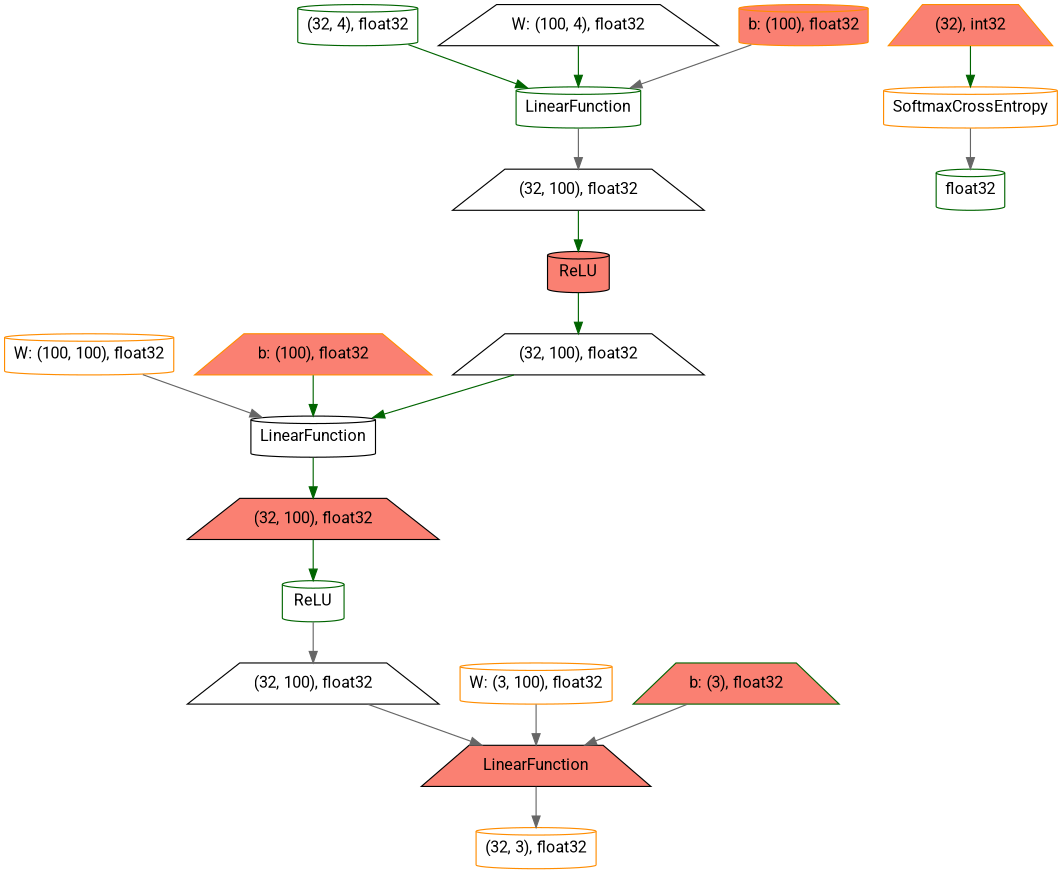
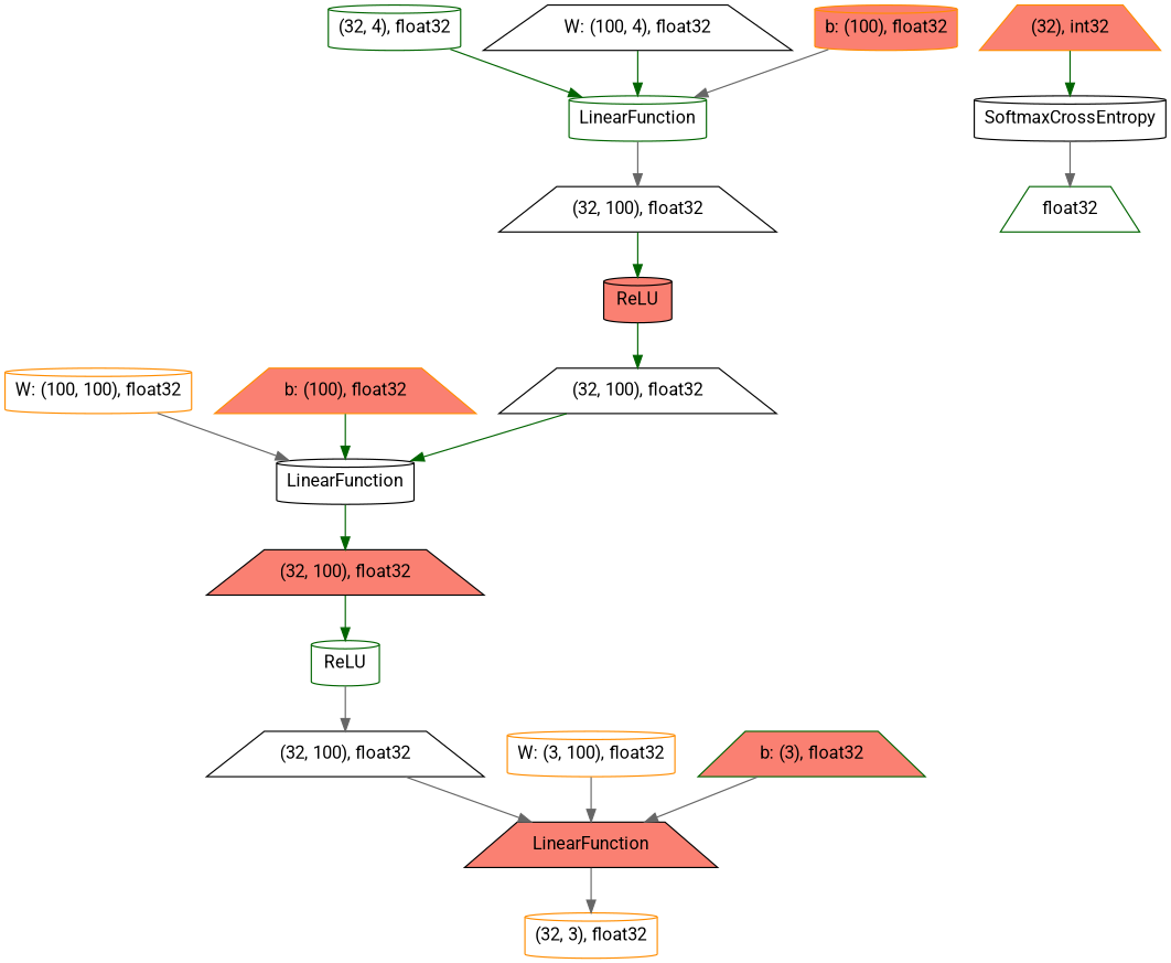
  digraph {
    fontname=Roboto
    rankdir=TB
    node [color=black fillcolor=white fontname=Roboto shape=cylinder style=filled]
    edge [color=gray40 fontname=Roboto]
    n1 [color=darkorange label="W: (100, 100), float32"]
    n2 [label=LinearFunction]
    n3 [fillcolor=salmon label="(32, 100), float32" shape=trapezium]
    n4 [color=darkorange fillcolor=salmon label="b: (100), float32" shape=trapezium]
    n5 [color=darkorange label="W: (3, 100), float32"]
    n6 [fillcolor=salmon label=LinearFunction shape=trapezium]
    n7 [color=darkorange label="(32, 3), float32"]
    n8 [color=darkgreen fillcolor=salmon label="b: (3), float32" shape=trapezium]
-   n9 [color=darkorange label=SoftmaxCrossEntropy]
-   n10 [color=darkgreen label=float32]
+   n9 [label=SoftmaxCrossEntropy]
+   n10 [color=darkgreen label=float32 shape=trapezium]
    n11 [fillcolor=salmon label=ReLU]
    n12 [label="(32, 100), float32" shape=trapezium]
    n13 [color=darkgreen label=LinearFunction]
    n14 [label="(32, 100), float32" shape=trapezium]
    n15 [color=darkgreen label=ReLU]
    n16 [color=darkgreen label="(32, 4), float32"]
    n17 [label="(32, 100), float32" shape=trapezium]
    n18 [color=darkorange fillcolor=salmon label="(32), int32" shape=trapezium]
    n19 [label="W: (100, 4), float32" shape=trapezium]
    n20 [color=darkorange fillcolor=salmon label="b: (100), float32"]
    n1 -> n2
    n2 -> n3 [color=darkgreen]
    n3 -> n15 [color=darkgreen]
    n4 -> n2 [color=darkgreen]
    n5 -> n6
    n6 -> n7
    n8 -> n6
    n9 -> n10
    n11 -> n12 [color=darkgreen]
    n12 -> n2 [color=darkgreen]
    n13 -> n14
    n14 -> n11 [color=darkgreen]
    n15 -> n17
    n16 -> n13 [color=darkgreen]
    n17 -> n6
    n18 -> n9 [color=darkgreen]
    n19 -> n13 [color=darkgreen]
    n20 -> n13
  }
